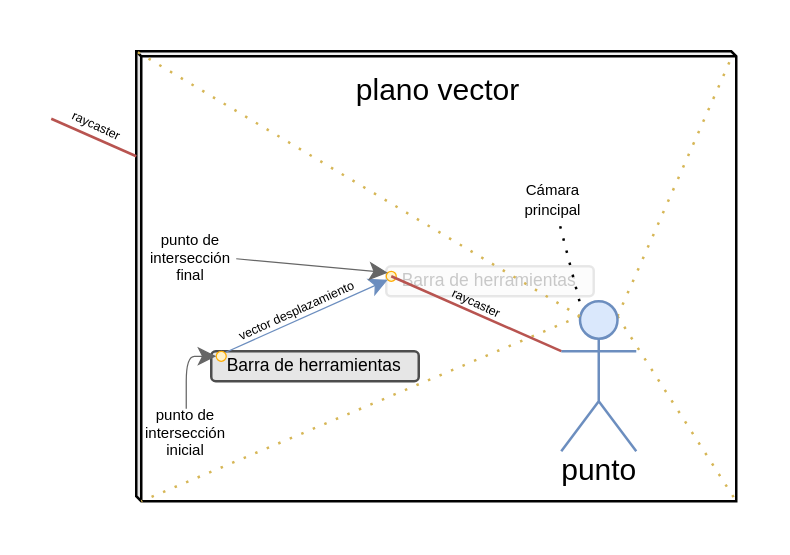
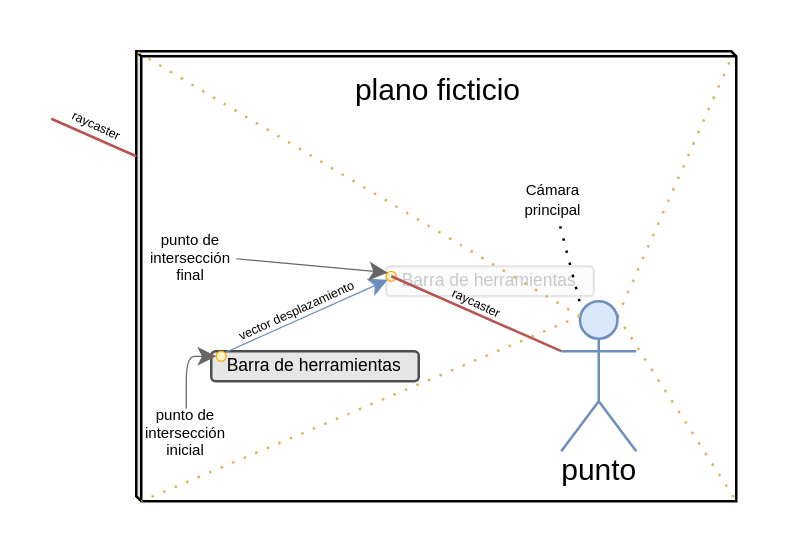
  <mxCell id="0" />
  <mxCell id="1" parent="0" />
- <mxCell id="2" value="plano vector" style="shape=cube;whiteSpace=wrap;html=1;boundedLbl=1;backgroundOutline=1;darkOpacity=0.05;darkOpacity2=0.1;size=2;verticalAlign=top;" vertex="1" parent="1"><mxGeometry x="54" y="20" width="240" height="180" as="geometry" /></mxCell>
+ <mxCell id="2" value="plano ficticio" style="shape=cube;whiteSpace=wrap;html=1;boundedLbl=1;backgroundOutline=1;darkOpacity=0.05;darkOpacity2=0.1;size=2;verticalAlign=top;" vertex="1" parent="1"><mxGeometry x="54" y="20" width="240" height="180" as="geometry" /></mxCell>
  <mxCell id="3" value="Barra de herramientas" style="rounded=1;strokeColor=#4D4D4D;fontStyle=0;fillColor=#E6E6E6;fontSize=7;fontFamily=Helvetica;fontColor=default;fillOpacity=12;strokeOpacity=13;textOpacity=20;" vertex="1" parent="1"><mxGeometry x="154" y="106" width="83" height="12" as="geometry" /></mxCell>
  <mxCell id="4" value="Barra de herramientas" style="rounded=1;strokeColor=#4D4D4D;fontStyle=0;fillColor=#E6E6E6;fontSize=7;fontFamily=Helvetica;fontColor=default;" vertex="1" parent="1"><mxGeometry x="84" y="140" width="83" height="12" as="geometry" /></mxCell>
  <mxCell id="5" style="rounded=0;orthogonalLoop=1;jettySize=auto;html=1;exitX=0.75;exitY=0.1;exitDx=0;exitDy=0;exitPerimeter=0;entryX=0.991;entryY=0.017;entryDx=0;entryDy=0;entryPerimeter=0;endArrow=none;endFill=0;strokeWidth=1;dashed=1;dashPattern=1 4;fillColor=#fff2cc;strokeColor=#d6b656;" edge="1" parent="1" source="8" target="2"><mxGeometry relative="1" as="geometry" /></mxCell>
  <mxCell id="6" style="edgeStyle=none;shape=connector;rounded=0;orthogonalLoop=1;jettySize=auto;html=1;entryX=0;entryY=0;entryDx=2;entryDy=180;entryPerimeter=0;dashed=1;dashPattern=1 4;labelBackgroundColor=default;strokeColor=#d6b656;strokeWidth=1;fontFamily=Helvetica;fontSize=11;fontColor=default;endArrow=none;endFill=0;exitX=0.25;exitY=0.1;exitDx=0;exitDy=0;exitPerimeter=0;fillColor=#fff2cc;" edge="1" parent="1" source="8" target="2"><mxGeometry relative="1" as="geometry" /></mxCell>
  <mxCell id="7" style="edgeStyle=none;shape=connector;rounded=0;orthogonalLoop=1;jettySize=auto;html=1;entryX=1;entryY=1;entryDx=0;entryDy=0;entryPerimeter=0;dashed=1;dashPattern=1 4;labelBackgroundColor=default;strokeColor=#d6b656;strokeWidth=1;fontFamily=Helvetica;fontSize=11;fontColor=default;endArrow=none;endFill=0;exitX=0.75;exitY=0.1;exitDx=0;exitDy=0;exitPerimeter=0;fillColor=#fff2cc;" edge="1" parent="1" source="8" target="2"><mxGeometry relative="1" as="geometry" /></mxCell>
  <mxCell id="8" value="punto" style="shape=umlActor;verticalLabelPosition=bottom;verticalAlign=top;html=1;outlineConnect=0;fillColor=#dae8fc;strokeColor=#6c8ebf;spacingBottom=0;spacingTop=-6;" vertex="1" parent="1"><mxGeometry x="224" y="120" width="30" height="60" as="geometry" /></mxCell>
  <mxCell id="9" value="" style="ellipse;verticalLabelPosition=middle;labelBackgroundColor=none;verticalAlign=middle;shadow=0;dashed=0;strokeWidth=0.5;labelPosition=left;align=right;fontStyle=0;strokeColor=#FFAD00;fillColor=#FFF2CC;fontSize=6;spacingBottom=3;noLabel=0;snapToPoint=0;container=0;backgroundOutline=0;movableLabel=0;comic=0;enumerate=0;treeMoving=0;" vertex="1" parent="1"><mxGeometry x="154" y="108" width="4" height="4" as="geometry" /></mxCell>
  <mxCell id="10" value="" style="rounded=0;orthogonalLoop=1;jettySize=auto;html=1;exitX=0;exitY=0.333;exitDx=0;exitDy=0;exitPerimeter=0;fontSize=6;labelPosition=right;verticalLabelPosition=middle;align=left;verticalAlign=middle;horizontal=1;endArrow=none;endFill=0;fillColor=#f8cecc;strokeColor=#b85450;" edge="1" parent="1" source="8"><mxGeometry x="-0.132" y="3" relative="1" as="geometry"><mxPoint x="156" y="110" as="targetPoint" /><mxPoint as="offset" /></mxGeometry></mxCell>
  <mxCell id="11" style="edgeStyle=none;shape=connector;rounded=0;orthogonalLoop=1;jettySize=auto;html=1;exitX=0.25;exitY=0.1;exitDx=0;exitDy=0;exitPerimeter=0;entryX=0;entryY=0;entryDx=0;entryDy=0;entryPerimeter=0;dashed=1;dashPattern=1 4;labelBackgroundColor=default;strokeColor=#d6b656;strokeWidth=1;fontFamily=Helvetica;fontSize=11;fontColor=default;endArrow=none;endFill=0;fillColor=#fff2cc;" edge="1" parent="1" source="8" target="2"><mxGeometry relative="1" as="geometry" /></mxCell>
  <mxCell id="12" style="edgeStyle=none;shape=connector;rounded=0;orthogonalLoop=1;jettySize=auto;html=1;exitX=1;exitY=0;exitDx=0;exitDy=0;entryX=0;entryY=1;entryDx=0;entryDy=0;labelBackgroundColor=default;strokeColor=#6c8ebf;strokeWidth=0.5;fontFamily=Helvetica;fontSize=11;fontColor=default;endArrow=classic;endFill=1;fillColor=#dae8fc;" edge="1" parent="1" source="13" target="9"><mxGeometry relative="1" as="geometry" /></mxCell>
  <mxCell id="13" value="" style="ellipse;verticalLabelPosition=top;labelBackgroundColor=none;verticalAlign=bottom;shadow=0;dashed=0;strokeWidth=0.5;labelPosition=center;align=left;fontStyle=0;strokeColor=#FFAD00;fillColor=#FFF2CC;fontSize=6;spacingBottom=3;noLabel=0;snapToPoint=0;container=0;backgroundOutline=0;movableLabel=0;comic=0;enumerate=0;treeMoving=0;" vertex="1" parent="1"><mxGeometry x="86" y="140" width="4" height="4" as="geometry" /></mxCell>
  <mxCell id="14" style="edgeStyle=orthogonalEdgeStyle;shape=connector;rounded=1;orthogonalLoop=1;jettySize=auto;html=1;entryX=0;entryY=0.5;entryDx=0;entryDy=0;labelBackgroundColor=default;strokeColor=#666666;strokeWidth=0.5;fontFamily=Helvetica;fontSize=11;fontColor=default;endArrow=classic;endFill=1;startSize=6;jumpSize=6;fillColor=#f5f5f5;exitX=0.5;exitY=0;exitDx=0;exitDy=0;" edge="1" parent="1" source="15" target="13"><mxGeometry relative="1" as="geometry"><mxPoint x="23.814" y="160" as="sourcePoint" /><Array as="points"><mxPoint x="74" y="142" /></Array></mxGeometry></mxCell>
  <mxCell id="15" value="punto de intersección inicial" style="text;html=1;strokeColor=none;fillColor=none;align=center;verticalAlign=middle;whiteSpace=wrap;rounded=0;fontSize=6;fontFamily=Helvetica;fontColor=default;" vertex="1" parent="1"><mxGeometry x="54" y="163" width="40" height="20" as="geometry" /></mxCell>
  <mxCell id="16" value="vector desplazamiento" style="text;html=1;strokeColor=none;fillColor=none;align=center;verticalAlign=middle;whiteSpace=wrap;rounded=0;fontSize=5;fontFamily=Helvetica;fontColor=default;rotation=-24.6;" vertex="1" parent="1"><mxGeometry x="85" y="118" width="66" height="10" as="geometry" /></mxCell>
  <mxCell id="17" style="edgeStyle=none;shape=connector;rounded=1;orthogonalLoop=1;jettySize=auto;html=1;exitX=1;exitY=0.5;exitDx=0;exitDy=0;entryX=0;entryY=0;entryDx=0;entryDy=0;labelBackgroundColor=default;strokeColor=#666666;strokeWidth=0.5;fontFamily=Helvetica;fontSize=11;fontColor=default;endArrow=classic;endFill=1;startSize=6;fillColor=#f5f5f5;" edge="1" parent="1" source="18" target="9"><mxGeometry relative="1" as="geometry" /></mxCell>
  <mxCell id="18" value="punto de intersección final" style="text;html=1;strokeColor=none;fillColor=none;align=center;verticalAlign=middle;whiteSpace=wrap;rounded=0;fontSize=6;fontFamily=Helvetica;fontColor=default;" vertex="1" parent="1"><mxGeometry x="58" y="98" width="36" height="10" as="geometry" /></mxCell>
  <mxCell id="19" value="" style="rounded=0;orthogonalLoop=1;jettySize=auto;html=1;fontSize=6;labelPosition=right;verticalLabelPosition=middle;align=left;verticalAlign=middle;horizontal=1;endArrow=none;endFill=0;fillColor=#f8cecc;strokeColor=#b85450;" edge="1" parent="1"><mxGeometry x="-0.132" y="3" relative="1" as="geometry"><mxPoint x="54" y="62" as="sourcePoint" /><mxPoint x="20" y="47" as="targetPoint" /><mxPoint as="offset" /></mxGeometry></mxCell>
  <mxCell id="20" value="raycaster" style="text;html=1;strokeColor=none;fillColor=none;align=center;verticalAlign=middle;whiteSpace=wrap;rounded=0;fontSize=5;fontFamily=Helvetica;fontColor=default;rotation=25;" vertex="1" parent="1"><mxGeometry x="173" y="115" width="36" height="10" as="geometry" /></mxCell>
  <mxCell id="21" value="raycaster" style="text;html=1;strokeColor=none;fillColor=none;align=center;verticalAlign=middle;whiteSpace=wrap;rounded=0;fontSize=5;fontFamily=Helvetica;fontColor=default;rotation=25;" vertex="1" parent="1"><mxGeometry x="21" y="44" width="36" height="10" as="geometry" /></mxCell>
  <mxCell id="22" style="edgeStyle=none;shape=connector;rounded=0;orthogonalLoop=1;jettySize=auto;html=1;dashed=1;dashPattern=1 4;labelBackgroundColor=default;strokeColor=default;strokeWidth=1;fontFamily=Helvetica;fontSize=11;fontColor=default;endArrow=none;endFill=0;" edge="1" parent="1" source="23" target="8"><mxGeometry relative="1" as="geometry" /></mxCell>
  <mxCell id="23" value="Cámara&lt;br&gt;principal" style="text;html=1;strokeColor=none;fillColor=none;align=center;verticalAlign=middle;whiteSpace=wrap;rounded=0;fontSize=6;fontFamily=Helvetica;fontColor=default;" vertex="1" parent="1"><mxGeometry x="203" y="70" width="36" height="20" as="geometry" /></mxCell>
